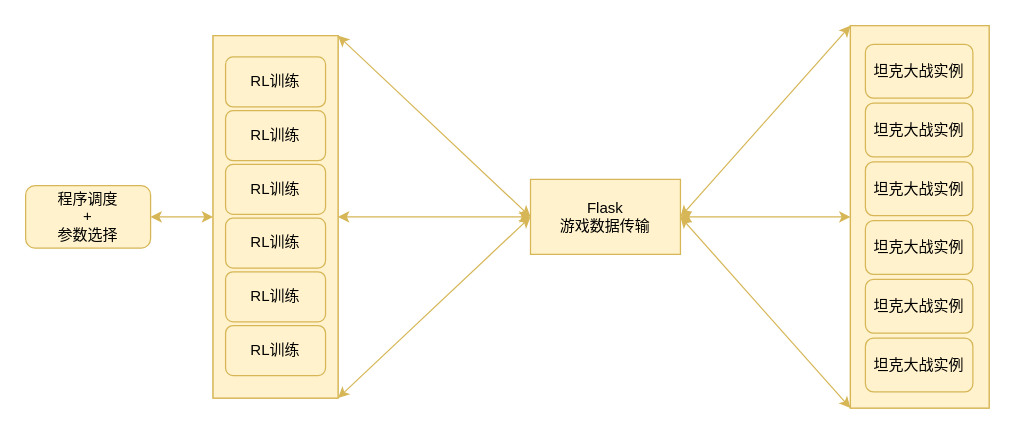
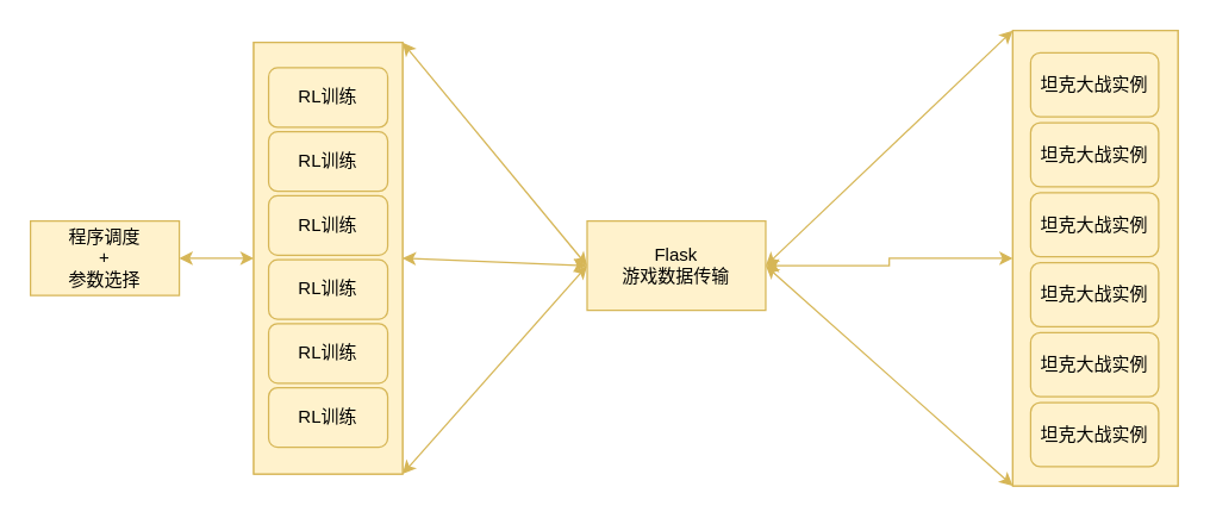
  <mxCell id="0" />
  <mxCell id="1" parent="0" />
- <mxCell id="2" value="程序调度&lt;br&gt;+&lt;br&gt;参数选择" style="whiteSpace=wrap;html=1;fillColor=#fff2cc;strokeColor=#d6b656;rounded=1;" vertex="1" parent="1"><mxGeometry x="20" y="148" width="100" height="50" as="geometry" /></mxCell>
+ <mxCell id="2" value="程序调度&lt;br&gt;+&lt;br&gt;参数选择" style="rounded=0;whiteSpace=wrap;html=1;fillColor=#fff2cc;strokeColor=#d6b656;" vertex="1" parent="1"><mxGeometry x="20" y="148" width="100" height="50" as="geometry" /></mxCell>
  <mxCell id="3" value="" style="endArrow=classic;startArrow=classic;html=1;rounded=0;entryX=1;entryY=0.5;entryDx=0;entryDy=0;exitX=0;exitY=0.5;exitDx=0;exitDy=0;fillColor=#fff2cc;strokeColor=#d6b656;" edge="1" parent="1" source="5" target="2"><mxGeometry width="50" height="50" relative="1" as="geometry"><mxPoint x="130" y="358" as="sourcePoint" /><mxPoint x="150" y="183" as="targetPoint" /></mxGeometry></mxCell>
  <mxCell id="4" value="" style="group;fillColor=#fff2cc;strokeColor=#d6b656;" vertex="1" connectable="0" parent="1"><mxGeometry x="170" y="28" width="100" height="290" as="geometry" /></mxCell>
  <mxCell id="5" value="" style="rounded=0;whiteSpace=wrap;html=1;fillColor=#fff2cc;strokeColor=#d6b656;" vertex="1" parent="4"><mxGeometry width="100" height="290" as="geometry" /></mxCell>
  <mxCell id="6" value="RL训练" style="rounded=1;whiteSpace=wrap;html=1;fillColor=#fff2cc;strokeColor=#d6b656;" vertex="1" parent="4"><mxGeometry x="10" y="17" width="80" height="40" as="geometry" /></mxCell>
  <mxCell id="7" value="RL训练" style="rounded=1;whiteSpace=wrap;html=1;fillColor=#fff2cc;strokeColor=#d6b656;" vertex="1" parent="4"><mxGeometry x="10" y="60" width="80" height="40" as="geometry" /></mxCell>
  <mxCell id="8" value="RL训练" style="rounded=1;whiteSpace=wrap;html=1;fillColor=#fff2cc;strokeColor=#d6b656;" vertex="1" parent="4"><mxGeometry x="10" y="103" width="80" height="40" as="geometry" /></mxCell>
  <mxCell id="9" value="RL训练" style="rounded=1;whiteSpace=wrap;html=1;fillColor=#fff2cc;strokeColor=#d6b656;" vertex="1" parent="4"><mxGeometry x="10" y="146" width="80" height="40" as="geometry" /></mxCell>
  <mxCell id="10" value="RL训练" style="rounded=1;whiteSpace=wrap;html=1;fillColor=#fff2cc;strokeColor=#d6b656;" vertex="1" parent="4"><mxGeometry x="10" y="189" width="80" height="40" as="geometry" /></mxCell>
  <mxCell id="11" value="RL训练" style="rounded=1;whiteSpace=wrap;html=1;fillColor=#fff2cc;strokeColor=#d6b656;" vertex="1" parent="4"><mxGeometry x="10" y="232" width="80" height="40" as="geometry" /></mxCell>
  <mxCell id="12" style="edgeStyle=orthogonalEdgeStyle;rounded=0;orthogonalLoop=1;jettySize=auto;html=1;exitX=1;exitY=0.5;exitDx=0;exitDy=0;entryX=0;entryY=0.5;entryDx=0;entryDy=0;startArrow=classic;startFill=1;endArrow=classic;endFill=1;fillColor=#fff2cc;strokeColor=#d6b656;" edge="1" parent="1" source="13" target="20"><mxGeometry relative="1" as="geometry" /></mxCell>
- <mxCell id="13" value="Flask&lt;br&gt;游戏数据传输" style="rounded=0;whiteSpace=wrap;html=1;fillColor=#fff2cc;strokeColor=#d6b656;" vertex="1" parent="1"><mxGeometry x="424" y="143" width="120" height="60" as="geometry" /></mxCell>
+ <mxCell id="13" value="Flask&lt;br&gt;游戏数据传输" style="rounded=0;whiteSpace=wrap;html=1;fillColor=#fff2cc;strokeColor=#d6b656;" vertex="1" parent="1"><mxGeometry x="394" y="148" width="120" height="60" as="geometry" /></mxCell>
  <mxCell id="14" value="" style="endArrow=classic;html=1;rounded=0;exitX=1;exitY=0;exitDx=0;exitDy=0;entryX=0;entryY=0.5;entryDx=0;entryDy=0;endFill=1;startArrow=classic;startFill=1;fillColor=#fff2cc;strokeColor=#d6b656;" edge="1" parent="1" source="5" target="13"><mxGeometry width="50" height="50" relative="1" as="geometry"><mxPoint x="400" y="278" as="sourcePoint" /><mxPoint x="450" y="228" as="targetPoint" /></mxGeometry></mxCell>
  <mxCell id="15" value="" style="endArrow=classic;html=1;rounded=0;exitX=1;exitY=1;exitDx=0;exitDy=0;entryX=0;entryY=0.5;entryDx=0;entryDy=0;startArrow=classic;startFill=1;fillColor=#fff2cc;strokeColor=#d6b656;" edge="1" parent="1" source="5" target="13"><mxGeometry width="50" height="50" relative="1" as="geometry"><mxPoint x="400" y="278" as="sourcePoint" /><mxPoint x="450" y="228" as="targetPoint" /></mxGeometry></mxCell>
  <mxCell id="16" value="" style="endArrow=classic;html=1;rounded=0;exitX=1;exitY=0.5;exitDx=0;exitDy=0;entryX=0;entryY=0.5;entryDx=0;entryDy=0;startArrow=classic;startFill=1;endFill=1;fillColor=#fff2cc;strokeColor=#d6b656;" edge="1" parent="1" source="5" target="13"><mxGeometry width="50" height="50" relative="1" as="geometry"><mxPoint x="400" y="278" as="sourcePoint" /><mxPoint x="450" y="228" as="targetPoint" /></mxGeometry></mxCell>
  <mxCell id="17" value="" style="endArrow=classic;html=1;rounded=0;exitX=0;exitY=1;exitDx=0;exitDy=0;entryX=1;entryY=0.5;entryDx=0;entryDy=0;endFill=1;startArrow=classic;startFill=1;fillColor=#fff2cc;strokeColor=#d6b656;" edge="1" parent="1" source="20" target="13"><mxGeometry width="50" height="50" relative="1" as="geometry"><mxPoint x="450" y="-42" as="sourcePoint" /><mxPoint x="604" y="103" as="targetPoint" /></mxGeometry></mxCell>
  <mxCell id="18" value="" style="endArrow=classic;html=1;rounded=0;exitX=0;exitY=0;exitDx=0;exitDy=0;entryX=1;entryY=0.5;entryDx=0;entryDy=0;startArrow=classic;startFill=1;endFill=1;fillColor=#fff2cc;strokeColor=#d6b656;" edge="1" parent="1" source="20" target="13"><mxGeometry width="50" height="50" relative="1" as="geometry"><mxPoint x="450" y="103" as="sourcePoint" /><mxPoint x="604" y="103" as="targetPoint" /></mxGeometry></mxCell>
  <mxCell id="19" value="" style="group;fillColor=#fff2cc;strokeColor=#d6b656;" vertex="1" connectable="0" parent="1"><mxGeometry x="680" y="20" width="111" height="306" as="geometry" /></mxCell>
  <mxCell id="20" value="" style="rounded=0;whiteSpace=wrap;html=1;container=0;fillColor=#fff2cc;strokeColor=#d6b656;" vertex="1" parent="19"><mxGeometry width="111" height="306" as="geometry" /></mxCell>
  <mxCell id="21" value="坦克大战实例" style="rounded=1;whiteSpace=wrap;html=1;container=0;fillColor=#fff2cc;strokeColor=#d6b656;" vertex="1" parent="19"><mxGeometry x="12" y="15" width="86" height="43" as="geometry" /></mxCell>
  <mxCell id="22" value="坦克大战实例" style="rounded=1;whiteSpace=wrap;html=1;container=0;fillColor=#fff2cc;strokeColor=#d6b656;" vertex="1" parent="19"><mxGeometry x="12" y="62" width="86" height="43" as="geometry" /></mxCell>
  <mxCell id="23" value="坦克大战实例" style="rounded=1;whiteSpace=wrap;html=1;container=0;fillColor=#fff2cc;strokeColor=#d6b656;" vertex="1" parent="19"><mxGeometry x="12" y="109" width="86" height="43" as="geometry" /></mxCell>
  <mxCell id="24" value="坦克大战实例" style="rounded=1;whiteSpace=wrap;html=1;container=0;fillColor=#fff2cc;strokeColor=#d6b656;" vertex="1" parent="19"><mxGeometry x="12" y="156" width="86" height="43" as="geometry" /></mxCell>
  <mxCell id="25" value="坦克大战实例" style="rounded=1;whiteSpace=wrap;html=1;container=0;fillColor=#fff2cc;strokeColor=#d6b656;" vertex="1" parent="19"><mxGeometry x="12" y="203" width="86" height="43" as="geometry" /></mxCell>
  <mxCell id="26" value="坦克大战实例" style="rounded=1;whiteSpace=wrap;html=1;container=0;fillColor=#fff2cc;strokeColor=#d6b656;" vertex="1" parent="19"><mxGeometry x="12" y="250" width="86" height="43" as="geometry" /></mxCell>
